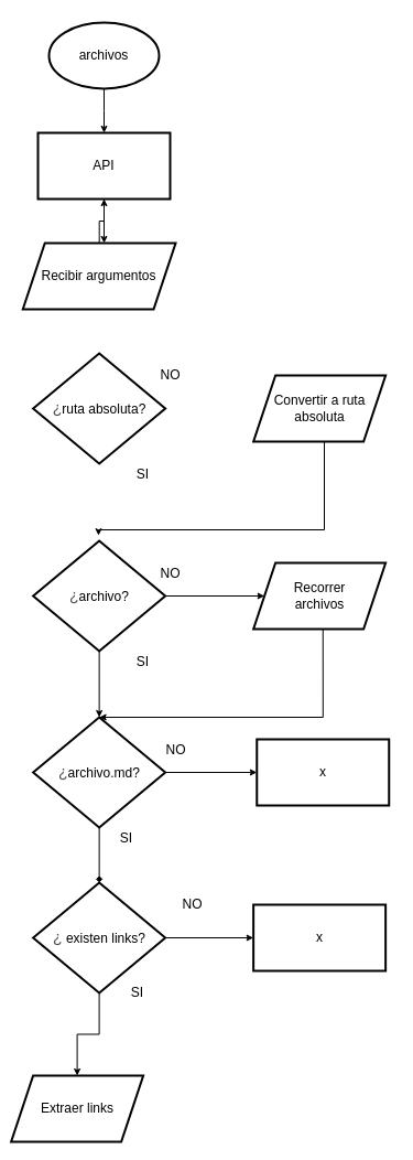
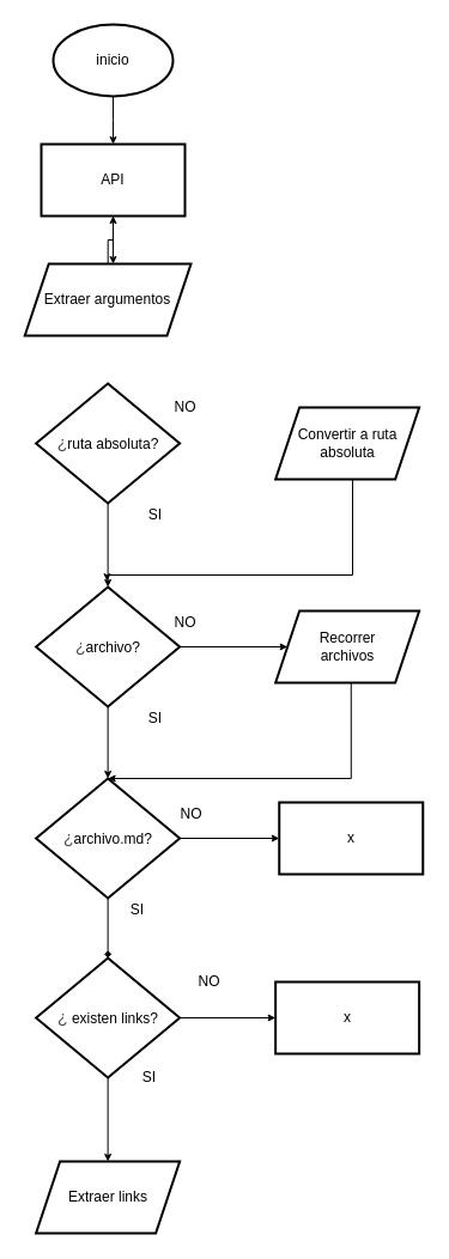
  <mxCell id="0" />
  <mxCell id="1" parent="0" />
  <mxCell id="2" value="" style="edgeStyle=orthogonalEdgeStyle;rounded=0;orthogonalLoop=1;jettySize=auto;html=1;jumpSize=6;endSize=4;startSize=4;" edge="1" parent="1" source="3"><mxGeometry relative="1" as="geometry"><mxPoint x="94" y="120" as="targetPoint" /></mxGeometry></mxCell>
- <mxCell id="3" value="archivos" style="strokeWidth=2;html=1;shape=mxgraph.flowchart.start_1;whiteSpace=wrap;" vertex="1" parent="1"><mxGeometry x="44" y="20" width="100" height="60" as="geometry" /></mxCell>
+ <mxCell id="3" value="inicio" style="strokeWidth=2;html=1;shape=mxgraph.flowchart.start_1;whiteSpace=wrap;" vertex="1" parent="1"><mxGeometry x="44" y="20" width="100" height="60" as="geometry" /></mxCell>
  <mxCell id="4" value="" style="edgeStyle=orthogonalEdgeStyle;rounded=0;jumpSize=6;orthogonalLoop=1;jettySize=auto;html=1;startSize=4;endSize=4;" edge="1" parent="1" source="5"><mxGeometry relative="1" as="geometry"><mxPoint x="94" y="220" as="targetPoint" /></mxGeometry></mxCell>
  <mxCell id="5" value="API" style="whiteSpace=wrap;html=1;strokeWidth=2;" vertex="1" parent="1"><mxGeometry x="34" y="120" width="120" height="60" as="geometry" /></mxCell>
  <mxCell id="6" value="" style="edgeStyle=orthogonalEdgeStyle;rounded=0;jumpSize=6;orthogonalLoop=1;jettySize=auto;html=1;startSize=4;endSize=4;" edge="1" parent="1" source="7" target="5"><mxGeometry relative="1" as="geometry" /></mxCell>
- <mxCell id="7" value="Recibir argumentos" style="shape=parallelogram;perimeter=parallelogramPerimeter;whiteSpace=wrap;html=1;fixedSize=1;strokeWidth=2;" vertex="1" parent="1"><mxGeometry x="20.25" y="220" width="138.75" height="60" as="geometry" /></mxCell>
+ <mxCell id="7" value="Extraer argumentos" style="shape=parallelogram;perimeter=parallelogramPerimeter;whiteSpace=wrap;html=1;fixedSize=1;strokeWidth=2;" vertex="1" parent="1"><mxGeometry x="20.25" y="220" width="138.75" height="60" as="geometry" /></mxCell>
+ <mxCell id="8" value="" style="edgeStyle=orthogonalEdgeStyle;rounded=0;jumpSize=6;orthogonalLoop=1;jettySize=auto;html=1;startSize=4;endSize=4;" edge="1" parent="1" source="9" target="12"><mxGeometry relative="1" as="geometry" /></mxCell>
  <mxCell id="9" value="&lt;span style=&quot;color: rgb(77 , 81 , 86) ; font-family: &amp;#34;arial&amp;#34; , sans-serif ; font-size: 14px ; text-align: left ; background-color: rgb(255 , 255 , 255)&quot;&gt;¿&lt;/span&gt;ruta absoluta?" style="rhombus;whiteSpace=wrap;html=1;strokeWidth=2;" vertex="1" parent="1"><mxGeometry x="29.63" y="320" width="120" height="100" as="geometry" /></mxCell>
  <mxCell id="10" value="" style="edgeStyle=orthogonalEdgeStyle;rounded=0;jumpSize=6;orthogonalLoop=1;jettySize=auto;html=1;startSize=4;endSize=4;" edge="1" parent="1" source="12" target="15"><mxGeometry relative="1" as="geometry" /></mxCell>
  <mxCell id="11" value="" style="edgeStyle=orthogonalEdgeStyle;rounded=0;jumpSize=6;orthogonalLoop=1;jettySize=auto;html=1;startSize=4;endSize=4;" edge="1" parent="1" source="12" target="32"><mxGeometry relative="1" as="geometry" /></mxCell>
  <mxCell id="12" value="&lt;span style=&quot;color: rgb(77 , 81 , 86) ; font-family: &amp;#34;arial&amp;#34; , sans-serif ; font-size: 14px ; text-align: left ; background-color: rgb(255 , 255 , 255)&quot;&gt;¿&lt;/span&gt;archivo?" style="rhombus;whiteSpace=wrap;html=1;strokeWidth=2;" vertex="1" parent="1"><mxGeometry x="29.63" y="490" width="120" height="100" as="geometry" /></mxCell>
  <mxCell id="13" value="" style="edgeStyle=orthogonalEdgeStyle;rounded=0;jumpSize=6;orthogonalLoop=1;jettySize=auto;html=1;startSize=4;endSize=4;" edge="1" parent="1" source="15" target="17"><mxGeometry relative="1" as="geometry" /></mxCell>
  <mxCell id="14" value="" style="edgeStyle=orthogonalEdgeStyle;rounded=0;jumpSize=6;orthogonalLoop=1;jettySize=auto;html=1;startSize=4;endSize=4;endArrow=diamond;" edge="1" parent="1" source="15" target="24"><mxGeometry relative="1" as="geometry" /></mxCell>
  <mxCell id="15" value="&lt;span style=&quot;color: rgb(77 , 81 , 86) ; font-family: &amp;#34;arial&amp;#34; , sans-serif ; font-size: 14px ; text-align: left ; background-color: rgb(255 , 255 , 255)&quot;&gt;¿&lt;/span&gt;archivo.md?" style="rhombus;whiteSpace=wrap;html=1;strokeWidth=2;" vertex="1" parent="1"><mxGeometry x="29.63" y="650" width="120" height="100" as="geometry" /></mxCell>
  <mxCell id="16" style="edgeStyle=orthogonalEdgeStyle;rounded=0;jumpSize=6;orthogonalLoop=1;jettySize=auto;html=1;startSize=4;endSize=4;" edge="1" parent="1" target="15"><mxGeometry relative="1" as="geometry"><mxPoint x="292.765" y="570" as="sourcePoint" /><Array as="points"><mxPoint x="293" y="650" /></Array></mxGeometry></mxCell>
  <mxCell id="17" value="x" style="whiteSpace=wrap;html=1;strokeWidth=2;" vertex="1" parent="1"><mxGeometry x="232.75" y="670" width="120" height="60" as="geometry" /></mxCell>
  <mxCell id="18" value="NO" style="text;html=1;align=center;verticalAlign=middle;resizable=0;points=[];autosize=1;" vertex="1" parent="1"><mxGeometry x="144" y="670" width="30" height="20" as="geometry" /></mxCell>
  <mxCell id="19" value="SI" style="text;html=1;align=center;verticalAlign=middle;resizable=0;points=[];autosize=1;" vertex="1" parent="1"><mxGeometry x="114" y="420" width="30" height="20" as="geometry" /></mxCell>
  <mxCell id="20" value="SI" style="text;html=1;align=center;verticalAlign=middle;resizable=0;points=[];autosize=1;" vertex="1" parent="1"><mxGeometry x="114" y="590" width="30" height="20" as="geometry" /></mxCell>
  <mxCell id="21" style="edgeStyle=orthogonalEdgeStyle;rounded=0;jumpSize=6;orthogonalLoop=1;jettySize=auto;html=1;startSize=4;endSize=4;exitX=0.5;exitY=1;exitDx=0;exitDy=0;" edge="1" parent="1"><mxGeometry relative="1" as="geometry"><mxPoint x="292.75" y="400" as="sourcePoint" /><mxPoint x="88.999" y="485.177" as="targetPoint" /><Array as="points"><mxPoint x="294" y="400" /><mxPoint x="294" y="480" /><mxPoint x="89" y="480" /></Array></mxGeometry></mxCell>
  <mxCell id="22" value="" style="edgeStyle=orthogonalEdgeStyle;rounded=0;jumpSize=6;orthogonalLoop=1;jettySize=auto;html=1;startSize=4;endSize=4;" edge="1" parent="1" source="24" target="25"><mxGeometry relative="1" as="geometry" /></mxCell>
  <mxCell id="23" value="" style="edgeStyle=orthogonalEdgeStyle;rounded=0;jumpSize=6;orthogonalLoop=1;jettySize=auto;html=1;startSize=4;endSize=4;" edge="1" parent="1" source="24" target="29"><mxGeometry relative="1" as="geometry" /></mxCell>
  <mxCell id="24" value="&lt;span style=&quot;color: rgb(77 , 81 , 86) ; font-family: &amp;#34;arial&amp;#34; , sans-serif ; font-size: 14px ; text-align: left ; background-color: rgb(255 , 255 , 255)&quot;&gt;¿&lt;/span&gt;&lt;span&gt;&amp;nbsp;existen links?&lt;/span&gt;" style="rhombus;whiteSpace=wrap;html=1;strokeWidth=2;" vertex="1" parent="1"><mxGeometry x="29.63" y="800" width="120" height="100" as="geometry" /></mxCell>
  <mxCell id="25" value="x" style="whiteSpace=wrap;html=1;strokeWidth=2;" vertex="1" parent="1"><mxGeometry x="229.63" y="820" width="120" height="60" as="geometry" /></mxCell>
  <mxCell id="26" value="SI" style="text;html=1;align=center;verticalAlign=middle;resizable=0;points=[];autosize=1;" vertex="1" parent="1"><mxGeometry x="99" y="750" width="30" height="20" as="geometry" /></mxCell>
  <mxCell id="27" value="NO" style="text;html=1;align=center;verticalAlign=middle;resizable=0;points=[];autosize=1;" vertex="1" parent="1"><mxGeometry x="159" y="810" width="30" height="20" as="geometry" /></mxCell>
  <mxCell id="28" value="SI" style="text;html=1;align=center;verticalAlign=middle;resizable=0;points=[];autosize=1;" vertex="1" parent="1"><mxGeometry x="109" y="890" width="30" height="20" as="geometry" /></mxCell>
- <mxCell id="29" value="Extraer links" style="shape=parallelogram;perimeter=parallelogramPerimeter;whiteSpace=wrap;html=1;fixedSize=1;strokeWidth=2;" vertex="1" parent="1"><mxGeometry x="9.62" y="975" width="120" height="60" as="geometry" /></mxCell>
+ <mxCell id="29" value="Extraer links" style="shape=parallelogram;perimeter=parallelogramPerimeter;whiteSpace=wrap;html=1;fixedSize=1;strokeWidth=2;" vertex="1" parent="1"><mxGeometry x="29.62" y="970" width="120" height="60" as="geometry" /></mxCell>
  <mxCell id="30" value="Convertir a ruta absoluta" style="shape=parallelogram;perimeter=parallelogramPerimeter;whiteSpace=wrap;html=1;fixedSize=1;strokeWidth=2;" vertex="1" parent="1"><mxGeometry x="229.63" y="340" width="120" height="60" as="geometry" /></mxCell>
  <mxCell id="31" value="NO" style="text;html=1;align=center;verticalAlign=middle;resizable=0;points=[];autosize=1;" vertex="1" parent="1"><mxGeometry x="139" y="330" width="30" height="20" as="geometry" /></mxCell>
  <mxCell id="32" value="Recorrer &lt;br&gt;archivos" style="shape=parallelogram;perimeter=parallelogramPerimeter;whiteSpace=wrap;html=1;fixedSize=1;strokeWidth=2;" vertex="1" parent="1"><mxGeometry x="229.63" y="510" width="120" height="60" as="geometry" /></mxCell>
  <mxCell id="33" value="NO" style="text;html=1;align=center;verticalAlign=middle;resizable=0;points=[];autosize=1;" vertex="1" parent="1"><mxGeometry x="139" y="510" width="30" height="20" as="geometry" /></mxCell>
